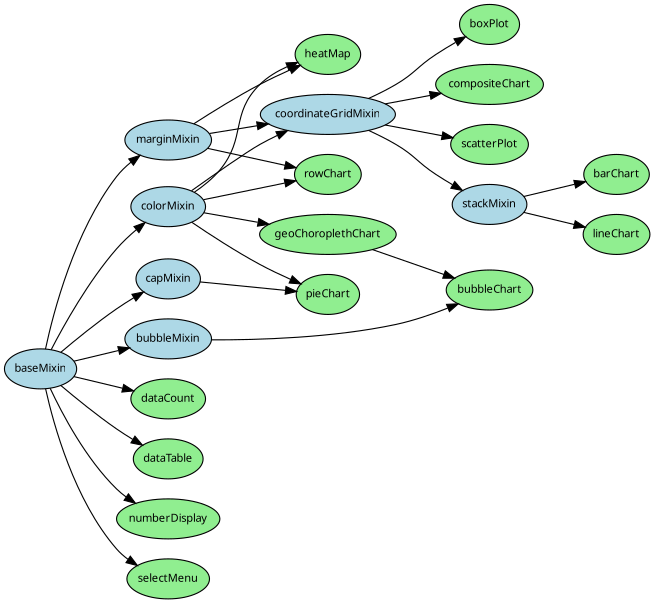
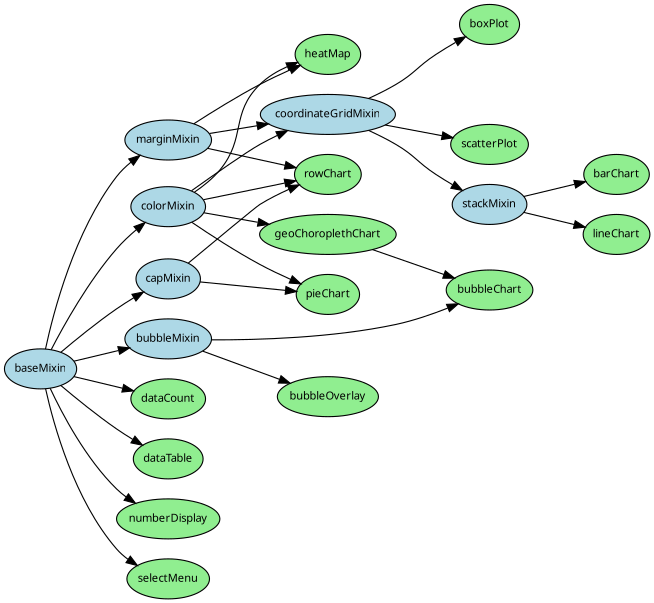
  digraph {
    rankdir=LR
    ranksep=0.5
    node [fillcolor=lightgreen fontname="sans-serif" fontsize=10 margin="0.05,0.05" style=filled]
    baseMixin [fillcolor=lightblue]
    colorMixin [fillcolor=lightblue]
    marginMixin [fillcolor=lightblue]
    bubbleMixin [fillcolor=lightblue]
    coordinateGridMixin [fillcolor=lightblue]
    stackMixin [fillcolor=lightblue]
    capMixin [fillcolor=lightblue]
    dataCount
    dataTable
    numberDisplay
    selectMenu
    geoChoroplethChart
    heatMap
    pieChart
    rowChart
    bubbleChart
+   bubbleOverlay
    boxPlot
-   compositeChart
    scatterPlot
    barChart
    lineChart
    subgraph sub_1 {
      baseMixin
      colorMixin
      marginMixin
      bubbleMixin
      coordinateGridMixin
      stackMixin
      capMixin
    }
    baseMixin -> colorMixin
    baseMixin -> marginMixin
    baseMixin -> bubbleMixin
    baseMixin -> capMixin
    baseMixin -> dataCount
    baseMixin -> dataTable
    baseMixin -> numberDisplay
    baseMixin -> selectMenu
    colorMixin -> coordinateGridMixin
    colorMixin -> geoChoroplethChart
    colorMixin -> heatMap
    colorMixin -> pieChart
    colorMixin -> rowChart
    marginMixin -> coordinateGridMixin
    marginMixin -> heatMap
    marginMixin -> rowChart
    bubbleMixin -> bubbleChart
+   bubbleMixin -> bubbleOverlay
    coordinateGridMixin -> stackMixin
    coordinateGridMixin -> boxPlot
-   coordinateGridMixin -> compositeChart
    coordinateGridMixin -> scatterPlot
    stackMixin -> barChart
    stackMixin -> lineChart
    capMixin -> pieChart
+   capMixin -> rowChart
    geoChoroplethChart -> bubbleChart
  }
